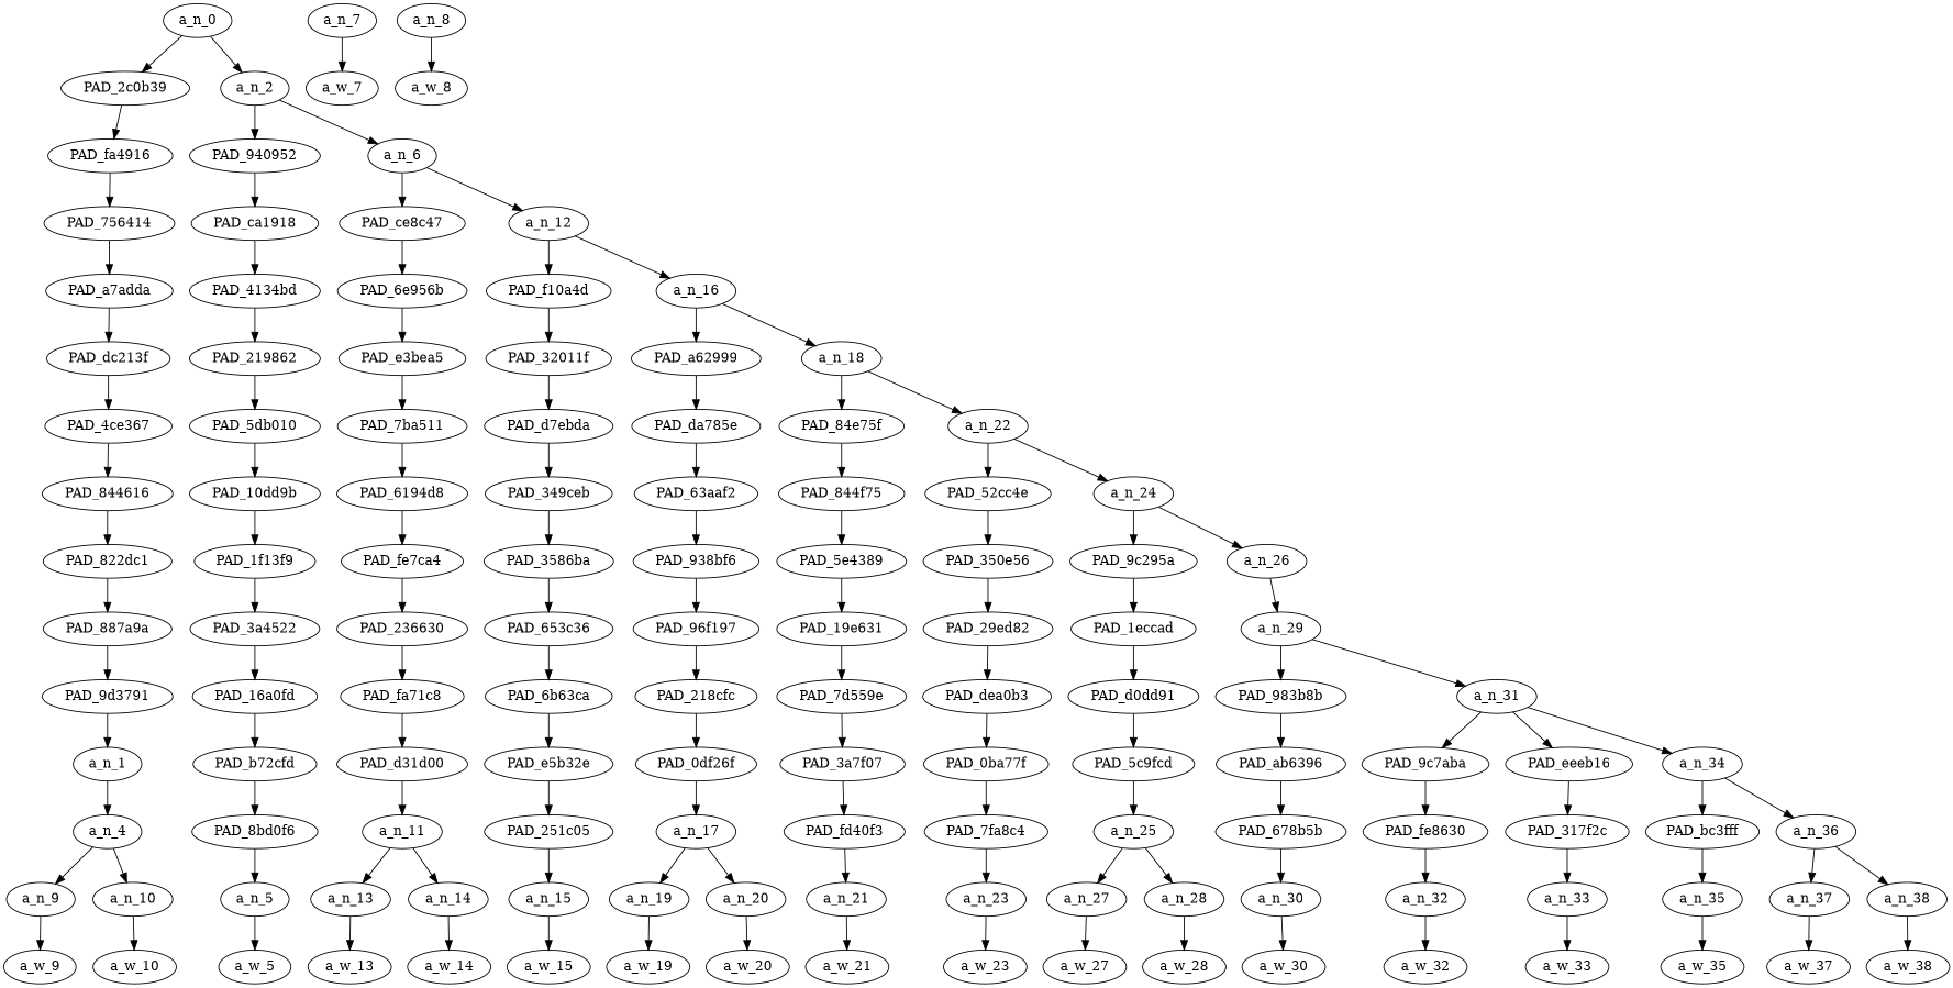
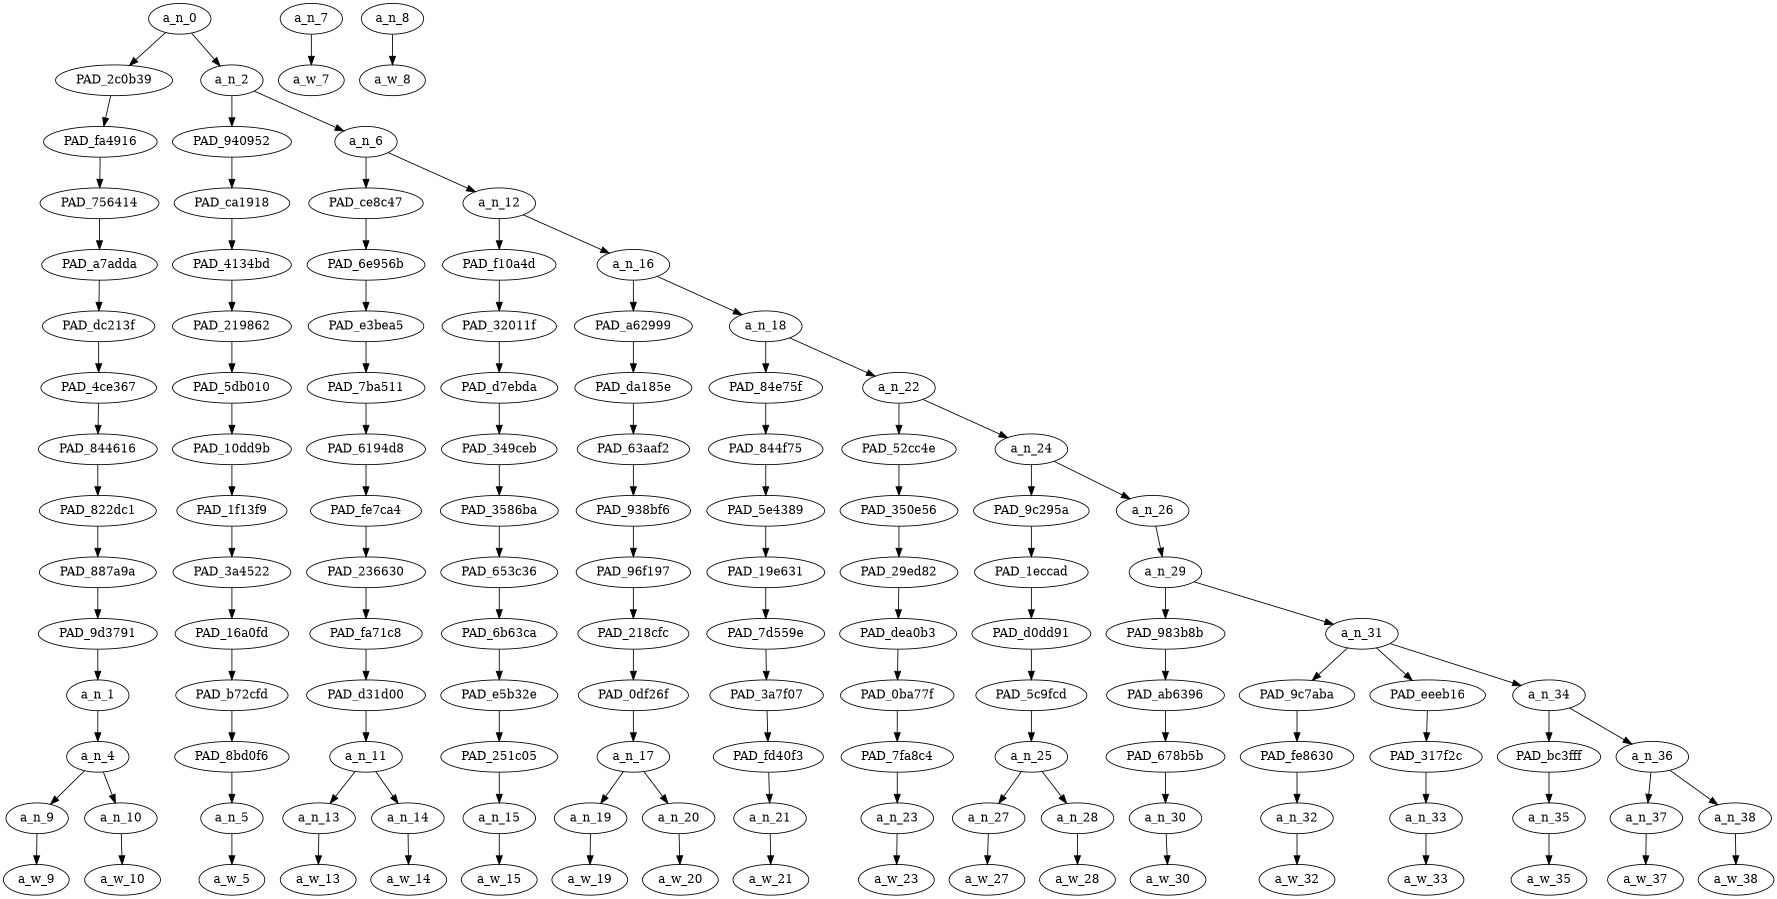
  strict digraph {
    node [div_dir=1 index=0 level=1 text_span="[4]" value=0.03315677]
    a_n_0 [level=14 text_span="[0, 1, 2, 3, 4, 5, 6, 7, 8, 9, 10, 11, 12, 13, 14, 15, 16, 17, 18, 19]" value=1.00000000]
    PAD_2c0b39 [level=13 text_span="[0, 1, 2, 3]" value=0.48665834]
    a_n_2 [index=1 level=13 text_span="[4, 5, 6, 7, 8, 9, 10, 11, 12, 13, 14, 15, 16, 17, 18, 19]" value=0.51190128]
    PAD_fa4916 [level=12 text_span="[0, 1, 2, 3]" value=0.48665834]
    PAD_940952 [index=1 level=12]
    a_n_6 [index=2 level=12 text_span="[5, 6, 7, 8, 9, 10, 11, 12, 13, 14, 15, 16, 17, 18, 19]" value=0.47858782]
    PAD_756414 [level=11 text_span="[0, 1, 2, 3]" value=0.48665834]
    PAD_ca1918 [index=1 level=11]
    PAD_ce8c47 [index=2 level=11 text_span="[5, 6]" value=0.06022116]
    a_n_12 [index=3 level=11 text_span="[7, 8, 9, 10, 11, 12, 13, 14, 15, 16, 17, 18, 19]" value=0.41821819]
    PAD_a7adda [level=10 text_span="[0, 1, 2, 3]" value=0.48665834]
    PAD_dc213f [level=9 text_span="[0, 1, 2, 3]" value=0.48665834]
    PAD_4ce367 [level=8 text_span="[0, 1, 2, 3]" value=0.48665834]
    PAD_844616 [level=7 text_span="[0, 1, 2, 3]" value=0.48665834]
    PAD_822dc1 [level=6 text_span="[0, 1, 2, 3]" value=0.48665834]
    PAD_887a9a [level=5 text_span="[0, 1, 2, 3]" value=0.48665834]
    PAD_9d3791 [level=4 text_span="[0, 1, 2, 3]" value=0.48665834]
    a_n_1 [level=3 text_span="[0, 1, 2, 3]" value=0.48665834]
    a_n_4 [index=1 level=2 text_span="[2, 3]" value=0.10087319]
    a_n_9 [index=2 text_span="[2]" value=0.05852479]
    a_n_10 [index=3 text_span="[3]" value=0.04202744]
    a_n_7 [text_span="[0]" value=0.06192658]
    a_w_7 [div_dir=0 level=0 text_span="[0]" value=the]
    a_n_8 [index=1 text_span="[1]" value=0.31808008]
    a_w_8 [div_dir=0 index=1 level=0 text_span="[1]" value=kike]
    a_w_9 [div_dir=0 index=2 level=0 text_span="[2]" value=in]
    a_w_10 [div_dir=0 index=3 level=0 text_span="[3]" value=question]
    PAD_4134bd [index=1 level=10]
    PAD_6e956b [index=2 level=10 text_span="[5, 6]" value=0.06022116]
    PAD_f10a4d [index=3 level=10 text_span="[7]" value=0.02920606]
    a_n_16 [index=4 level=10 text_span="[8, 9, 10, 11, 12, 13, 14, 15, 16, 17, 18, 19]" value=0.38894783]
    PAD_219862 [index=1 level=9]
    PAD_5db010 [index=1 level=8]
    PAD_10dd9b [index=1 level=7]
    PAD_1f13f9 [index=1 level=6]
    PAD_3a4522 [index=1 level=5]
    PAD_16a0fd [index=1 level=4]
    PAD_b72cfd [index=1 level=3]
    PAD_8bd0f6 [index=2 level=2]
    a_n_5 [index=4]
    a_w_5 [div_dir=0 index=4 level=0 value=is]
    PAD_e3bea5 [index=2 level=9 text_span="[5, 6]" value=0.06022116]
    PAD_32011f [index=3 level=9 text_span="[7]" value=0.02920606]
    PAD_a62999 [index=4 level=9 text_span="[8, 9]" value=0.06862829]
    a_n_18 [div_dir=-1 index=5 level=9 text_span="[10, 11, 12, 13, 14, 15, 16, 17, 18, 19]" value=0.32028460]
    PAD_7ba511 [index=2 level=8 text_span="[5, 6]" value=0.06022116]
    PAD_6194d8 [index=2 level=7 text_span="[5, 6]" value=0.06022116]
    PAD_fe7ca4 [index=2 level=6 text_span="[5, 6]" value=0.06022116]
    PAD_236630 [index=2 level=5 text_span="[5, 6]" value=0.06022116]
    PAD_fa71c8 [index=2 level=4 text_span="[5, 6]" value=0.06022116]
    PAD_d31d00 [index=2 level=3 text_span="[5, 6]" value=0.06022116]
    a_n_11 [index=3 level=2 text_span="[5, 6]" value=0.06022116]
    a_n_13 [index=5 text_span="[5]" value=0.02883840]
    a_n_14 [index=6 text_span="[6]" value=0.03114152]
    a_w_13 [div_dir=0 index=5 level=0 text_span="[5]" value=the1]
    a_w_14 [div_dir=0 index=6 level=0 text_span="[6]" value=one]
    PAD_d7ebda [index=3 level=8 text_span="[7]" value=0.02920606]
-   PAD_da785e [index=4 level=8 text_span="[8, 9]" value=0.06862829]
+   PAD_da785e [index=4 level=8 text_span="[8, 9]" value=0.06862829 label=PAD_da185e]
    PAD_84e75f [index=5 level=8 text_span="[10]" value=0.03393360]
    a_n_22 [div_dir=-1 index=6 level=8 text_span="[11, 12, 13, 14, 15, 16, 17, 18, 19]" value=0.28634911]
    PAD_349ceb [index=3 level=7 text_span="[7]" value=0.02920606]
    PAD_3586ba [index=3 level=6 text_span="[7]" value=0.02920606]
    PAD_653c36 [index=3 level=5 text_span="[7]" value=0.02920606]
    PAD_6b63ca [index=3 level=4 text_span="[7]" value=0.02920606]
    PAD_e5b32e [index=3 level=3 text_span="[7]" value=0.02920606]
    PAD_251c05 [index=4 level=2 text_span="[7]" value=0.02920606]
    a_n_15 [index=7 text_span="[7]" value=0.02920606]
    a_w_15 [div_dir=0 index=7 level=0 text_span="[7]" value=in1]
    PAD_63aaf2 [index=4 level=7 text_span="[8, 9]" value=0.06862829]
    PAD_844f75 [index=5 level=7 text_span="[10]" value=0.03393360]
    PAD_52cc4e [index=6 level=7 text_span="[11]" value=0.02656037]
    a_n_24 [div_dir=-1 index=7 level=7 text_span="[12, 13, 14, 15, 16, 17, 18, 19]" value=0.25976875]
    PAD_938bf6 [index=4 level=6 text_span="[8, 9]" value=0.06862829]
    PAD_96f197 [index=4 level=5 text_span="[8, 9]" value=0.06862829]
    PAD_218cfc [index=4 level=4 text_span="[8, 9]" value=0.06862829]
    PAD_0df26f [index=4 level=3 text_span="[8, 9]" value=0.06862829]
    a_n_17 [index=5 level=2 text_span="[8, 9]" value=0.06862829]
    a_n_19 [index=8 text_span="[8]" value=0.02949059]
    a_n_20 [index=9 text_span="[9]" value=0.03904703]
    a_w_19 [div_dir=0 index=8 level=0 text_span="[8]" value=the2]
    a_w_20 [div_dir=0 index=9 level=0 text_span="[9]" value=video]
    PAD_5e4389 [index=5 level=6 text_span="[10]" value=0.03393360]
    PAD_350e56 [index=6 level=6 text_span="[11]" value=0.02656037]
    PAD_9c295a [index=7 level=6 text_span="[12, 13]" value=0.06694454]
    a_n_26 [div_dir=-1 index=8 level=6 text_span="[14, 15, 16, 17, 18, 19]" value=0.19280163]
    PAD_19e631 [index=5 level=5 text_span="[10]" value=0.03393360]
    PAD_7d559e [index=5 level=4 text_span="[10]" value=0.03393360]
    PAD_3a7f07 [index=5 level=3 text_span="[10]" value=0.03393360]
    PAD_fd40f3 [index=6 level=2 text_span="[10]" value=0.03393360]
    a_n_21 [index=10 text_span="[10]" value=0.03393360]
    a_w_21 [div_dir=0 index=10 level=0 text_span="[10]" value=yelling]
    PAD_29ed82 [index=6 level=5 text_span="[11]" value=0.02656037]
    PAD_1eccad [index=7 level=5 text_span="[12, 13]" value=0.06694454]
    a_n_29 [div_dir=-1 index=8 level=5 text_span="[14, 15, 16, 17, 18, 19]" value=0.19266951]
    PAD_dea0b3 [index=6 level=4 text_span="[11]" value=0.02656037]
    PAD_0ba77f [index=6 level=3 text_span="[11]" value=0.02656037]
    PAD_7fa8c4 [index=7 level=2 text_span="[11]" value=0.02656037]
    a_n_23 [index=11 text_span="[11]" value=0.02656037]
    a_w_23 [div_dir=0 index=11 level=0 text_span="[11]" value=at]
    PAD_d0dd91 [index=7 level=4 text_span="[12, 13]" value=0.06694454]
    PAD_983b8b [div_dir=-1 index=8 level=4 text_span="[14]" value=0.03254237]
    a_n_31 [div_dir=-1 index=9 level=4 text_span="[15, 16, 17, 18, 19]" value=0.15999502]
    PAD_5c9fcd [index=7 level=3 text_span="[12, 13]" value=0.06694454]
    a_n_25 [index=8 level=2 text_span="[12, 13]" value=0.06694454]
    a_n_27 [index=12 text_span="[12]" value=0.02839247]
    a_n_28 [index=13 text_span="[13]" value=0.03835564]
    a_w_27 [div_dir=0 index=12 level=0 text_span="[12]" value=the3]
    a_w_28 [div_dir=0 index=13 level=0 text_span="[13]" value=cops]
    PAD_ab6396 [div_dir=-1 index=8 level=3 text_span="[14]" value=0.03254237]
    PAD_9c7aba [div_dir=-1 index=9 level=3 text_span="[15]" value=0.02833049]
    PAD_eeeb16 [div_dir=-1 index=10 level=3 text_span="[16]" value=0.02907376]
    a_n_34 [index=11 level=3 text_span="[17, 18, 19]" value=0.10249649]
    PAD_678b5b [div_dir=-1 index=9 level=2 text_span="[14]" value=0.03254237]
    PAD_fe8630 [div_dir=-1 index=10 level=2 text_span="[15]" value=0.02833049]
    PAD_317f2c [div_dir=-1 index=11 level=2 text_span="[16]" value=0.02907376]
    PAD_bc3fff [index=12 level=2 text_span="[17]" value=0.03006029]
    a_n_36 [index=13 level=2 text_span="[18, 19]" value=0.07237716]
    a_n_30 [div_dir=-1 index=14 text_span="[14]" value=0.03254237]
    a_w_30 [div_dir=0 index=14 level=0 text_span="[14]" value=they]
    a_n_32 [div_dir=-1 index=15 text_span="[15]" value=0.02833049]
    a_n_33 [div_dir=-1 index=16 text_span="[16]" value=0.02907376]
    a_n_35 [index=17 text_span="[17]" value=0.03006029]
    a_n_37 [index=18 text_span="[18]" value=0.03368014]
    a_n_38 [div_dir=-1 index=19 text_span="[19]" value=0.03866725]
    a_w_32 [div_dir=0 index=15 level=0 text_span="[15]" value=did]
    a_w_33 [div_dir=0 index=16 level=0 text_span="[16]" value=not]
    a_w_35 [div_dir=0 index=17 level=0 text_span="[17]" value=do]
    a_w_37 [div_dir=0 index=18 level=0 text_span="[18]" value=anything]
    a_w_38 [div_dir=0 index=19 level=0 text_span="[19]" value=wrong]
    a_n_0 -> PAD_2c0b39
    a_n_0 -> a_n_2
    PAD_2c0b39 -> PAD_fa4916
    a_n_2 -> PAD_940952
    a_n_2 -> a_n_6
    PAD_fa4916 -> PAD_756414
    PAD_940952 -> PAD_ca1918
    a_n_6 -> PAD_ce8c47
    a_n_6 -> a_n_12
    PAD_756414 -> PAD_a7adda
    PAD_ca1918 -> PAD_4134bd
    PAD_ce8c47 -> PAD_6e956b
    a_n_12 -> PAD_f10a4d
    a_n_12 -> a_n_16
    PAD_a7adda -> PAD_dc213f
    PAD_dc213f -> PAD_4ce367
    PAD_4ce367 -> PAD_844616
    PAD_844616 -> PAD_822dc1
    PAD_822dc1 -> PAD_887a9a
    PAD_887a9a -> PAD_9d3791
    PAD_9d3791 -> a_n_1
    a_n_1 -> a_n_4
    a_n_4 -> a_n_9
    a_n_4 -> a_n_10
    a_n_9 -> a_w_9
    a_n_10 -> a_w_10
    a_n_7 -> a_w_7
    a_n_8 -> a_w_8
    PAD_4134bd -> PAD_219862
    PAD_6e956b -> PAD_e3bea5
    PAD_f10a4d -> PAD_32011f
    a_n_16 -> PAD_a62999
    a_n_16 -> a_n_18
    PAD_219862 -> PAD_5db010
    PAD_5db010 -> PAD_10dd9b
    PAD_10dd9b -> PAD_1f13f9
    PAD_1f13f9 -> PAD_3a4522
    PAD_3a4522 -> PAD_16a0fd
    PAD_16a0fd -> PAD_b72cfd
    PAD_b72cfd -> PAD_8bd0f6
    PAD_8bd0f6 -> a_n_5
    a_n_5 -> a_w_5
    PAD_e3bea5 -> PAD_7ba511
    PAD_32011f -> PAD_d7ebda
    PAD_a62999 -> PAD_da785e
    a_n_18 -> PAD_84e75f
    a_n_18 -> a_n_22
    PAD_7ba511 -> PAD_6194d8
    PAD_6194d8 -> PAD_fe7ca4
    PAD_fe7ca4 -> PAD_236630
    PAD_236630 -> PAD_fa71c8
    PAD_fa71c8 -> PAD_d31d00
    PAD_d31d00 -> a_n_11
    a_n_11 -> a_n_13
    a_n_11 -> a_n_14
    a_n_13 -> a_w_13
    a_n_14 -> a_w_14
    PAD_d7ebda -> PAD_349ceb
    PAD_da785e -> PAD_63aaf2
    PAD_84e75f -> PAD_844f75
    a_n_22 -> PAD_52cc4e
    a_n_22 -> a_n_24
    PAD_349ceb -> PAD_3586ba
    PAD_3586ba -> PAD_653c36
    PAD_653c36 -> PAD_6b63ca
    PAD_6b63ca -> PAD_e5b32e
    PAD_e5b32e -> PAD_251c05
    PAD_251c05 -> a_n_15
    a_n_15 -> a_w_15
    PAD_63aaf2 -> PAD_938bf6
    PAD_844f75 -> PAD_5e4389
    PAD_52cc4e -> PAD_350e56
    a_n_24 -> PAD_9c295a
    a_n_24 -> a_n_26
    PAD_938bf6 -> PAD_96f197
    PAD_96f197 -> PAD_218cfc
    PAD_218cfc -> PAD_0df26f
    PAD_0df26f -> a_n_17
    a_n_17 -> a_n_19
    a_n_17 -> a_n_20
    a_n_19 -> a_w_19
    a_n_20 -> a_w_20
    PAD_5e4389 -> PAD_19e631
    PAD_350e56 -> PAD_29ed82
    PAD_9c295a -> PAD_1eccad
    a_n_26 -> a_n_29
    PAD_19e631 -> PAD_7d559e
    PAD_7d559e -> PAD_3a7f07
    PAD_3a7f07 -> PAD_fd40f3
    PAD_fd40f3 -> a_n_21
    a_n_21 -> a_w_21
    PAD_29ed82 -> PAD_dea0b3
    PAD_1eccad -> PAD_d0dd91
    a_n_29 -> PAD_983b8b
    a_n_29 -> a_n_31
    PAD_dea0b3 -> PAD_0ba77f
    PAD_0ba77f -> PAD_7fa8c4
    PAD_7fa8c4 -> a_n_23
    a_n_23 -> a_w_23
    PAD_d0dd91 -> PAD_5c9fcd
    PAD_983b8b -> PAD_ab6396
    a_n_31 -> PAD_9c7aba
    a_n_31 -> PAD_eeeb16
    a_n_31 -> a_n_34
    PAD_5c9fcd -> a_n_25
    a_n_25 -> a_n_27
    a_n_25 -> a_n_28
    a_n_27 -> a_w_27
    a_n_28 -> a_w_28
    PAD_ab6396 -> PAD_678b5b
    PAD_9c7aba -> PAD_fe8630
    PAD_eeeb16 -> PAD_317f2c
    a_n_34 -> PAD_bc3fff
    a_n_34 -> a_n_36
    PAD_678b5b -> a_n_30
    PAD_fe8630 -> a_n_32
    PAD_317f2c -> a_n_33
    PAD_bc3fff -> a_n_35
    a_n_36 -> a_n_37
    a_n_36 -> a_n_38
    a_n_30 -> a_w_30
    a_n_32 -> a_w_32
    a_n_33 -> a_w_33
    a_n_35 -> a_w_35
    a_n_37 -> a_w_37
    a_n_38 -> a_w_38
  }
